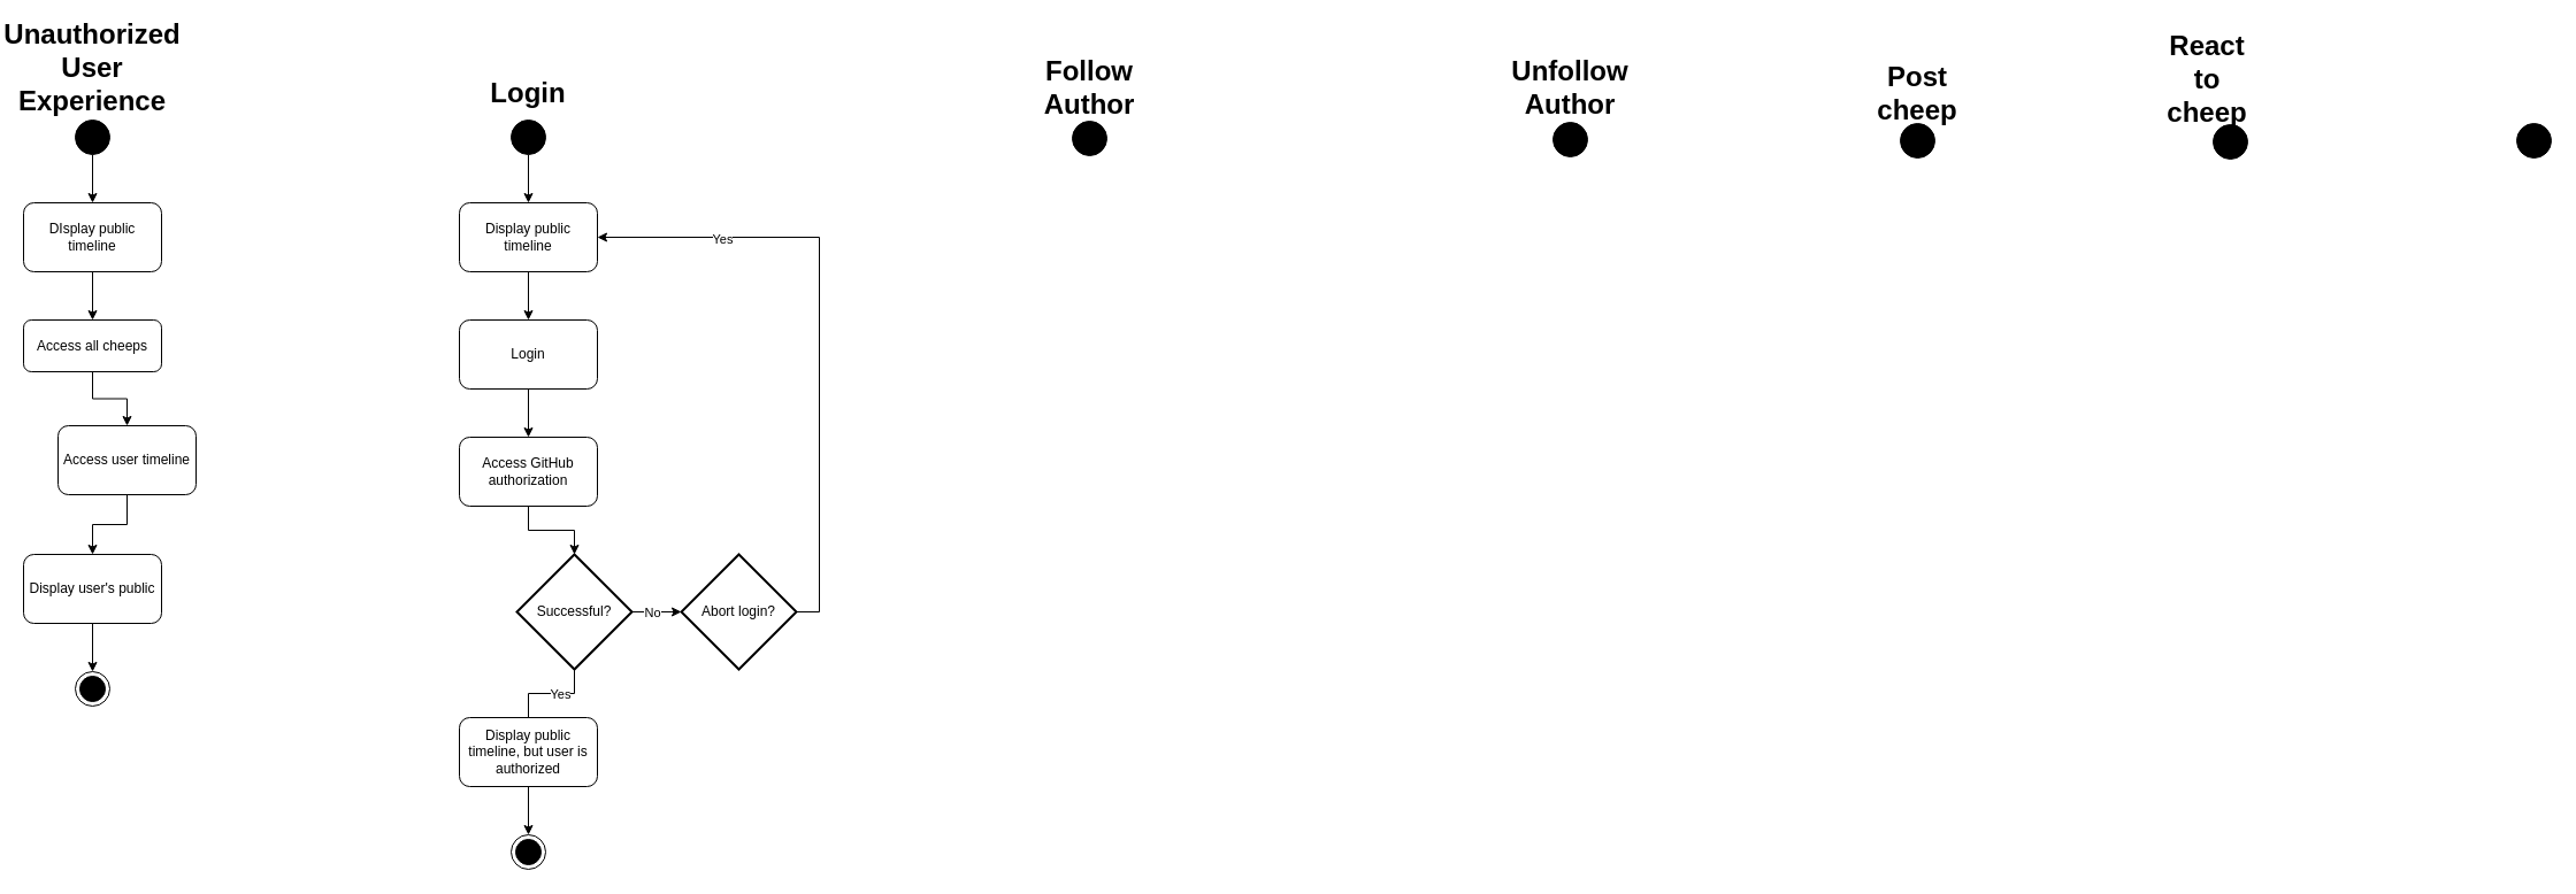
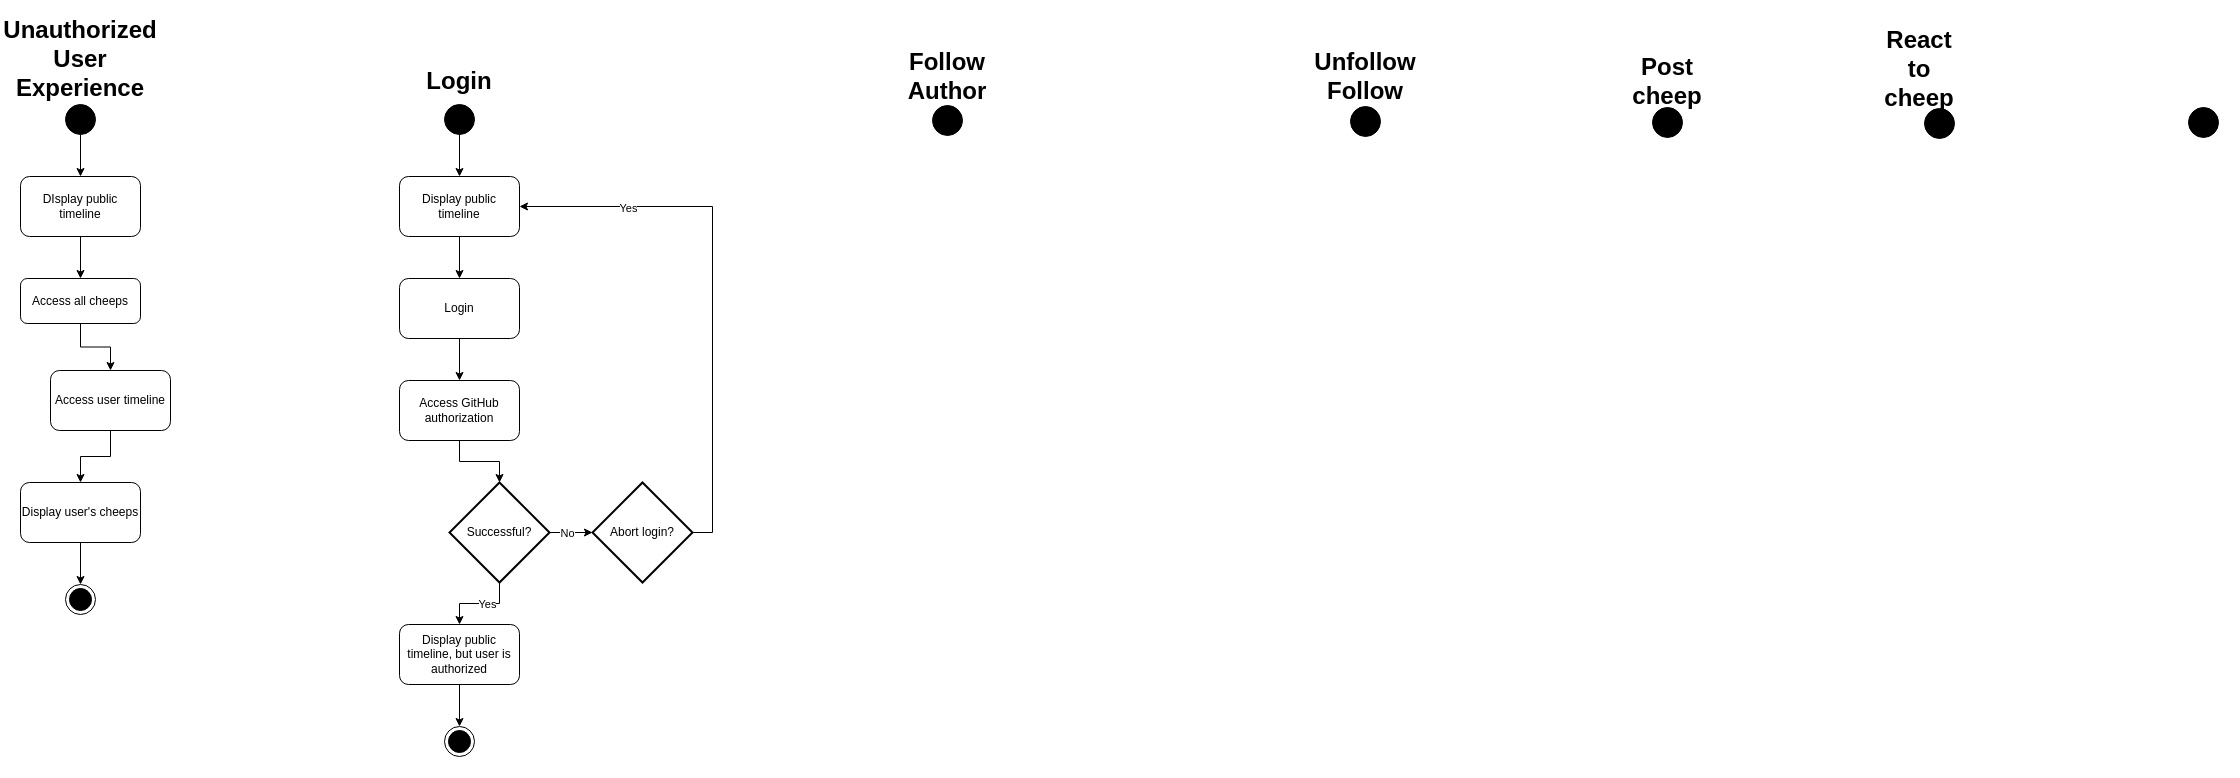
  <mxCell id="0" />
  <mxCell id="1" parent="0" />
  <mxCell id="2" value="" style="ellipse;fillColor=strokeColor;html=1;" vertex="1" parent="1"><mxGeometry x="444" y="80" width="30" height="30" as="geometry" /></mxCell>
  <mxCell id="3" value="" style="edgeStyle=orthogonalEdgeStyle;rounded=0;orthogonalLoop=1;jettySize=auto;html=1;" edge="1" parent="1" source="4" target="8"><mxGeometry relative="1" as="geometry" /></mxCell>
  <mxCell id="4" value="Display public timeline" style="rounded=1;whiteSpace=wrap;html=1;" vertex="1" parent="1"><mxGeometry x="399" y="152" width="120" height="60" as="geometry" /></mxCell>
  <mxCell id="5" value="" style="endArrow=classic;html=1;rounded=0;exitX=0.5;exitY=1;exitDx=0;exitDy=0;entryX=0.5;entryY=0;entryDx=0;entryDy=0;" edge="1" parent="1" source="2" target="4"><mxGeometry width="50" height="50" relative="1" as="geometry"><mxPoint x="226" y="195" as="sourcePoint" /><mxPoint x="276" y="145" as="targetPoint" /></mxGeometry></mxCell>
  <mxCell id="6" value="&lt;h1&gt;Login&lt;/h1&gt;" style="text;html=1;strokeColor=none;fillColor=none;align=center;verticalAlign=middle;whiteSpace=wrap;rounded=0;" vertex="1" parent="1"><mxGeometry x="429" y="42" width="60" height="30" as="geometry" /></mxCell>
  <mxCell id="7" value="" style="edgeStyle=orthogonalEdgeStyle;rounded=0;orthogonalLoop=1;jettySize=auto;html=1;" edge="1" parent="1" source="8" target="20"><mxGeometry relative="1" as="geometry" /></mxCell>
  <mxCell id="8" value="Login" style="rounded=1;whiteSpace=wrap;html=1;" vertex="1" parent="1"><mxGeometry x="399" y="254" width="120" height="60" as="geometry" /></mxCell>
- <mxCell id="9" value="" style="edgeStyle=orthogonalEdgeStyle;rounded=0;orthogonalLoop=1;jettySize=auto;html=1;endArrow=none;" edge="1" parent="1" source="13" target="15"><mxGeometry relative="1" as="geometry" /></mxCell>
+ <mxCell id="9" value="" style="edgeStyle=orthogonalEdgeStyle;rounded=0;orthogonalLoop=1;jettySize=auto;html=1;" edge="1" parent="1" source="13" target="15"><mxGeometry relative="1" as="geometry" /></mxCell>
  <mxCell id="10" value="Yes" style="edgeLabel;html=1;align=center;verticalAlign=middle;resizable=0;points=[];" vertex="1" connectable="0" parent="9"><mxGeometry x="-0.162" relative="1" as="geometry"><mxPoint as="offset" /></mxGeometry></mxCell>
  <mxCell id="11" value="" style="edgeStyle=orthogonalEdgeStyle;rounded=0;orthogonalLoop=1;jettySize=auto;html=1;" edge="1" parent="1" source="13" target="18"><mxGeometry relative="1" as="geometry" /></mxCell>
  <mxCell id="12" value="No" style="edgeLabel;html=1;align=center;verticalAlign=middle;resizable=0;points=[];" vertex="1" connectable="0" parent="11"><mxGeometry x="-0.21" relative="1" as="geometry"><mxPoint as="offset" /></mxGeometry></mxCell>
  <mxCell id="13" value="Successful?" style="strokeWidth=2;html=1;shape=mxgraph.flowchart.decision;whiteSpace=wrap;" vertex="1" parent="1"><mxGeometry x="449" y="458" width="100" height="100" as="geometry" /></mxCell>
  <mxCell id="14" value="" style="edgeStyle=orthogonalEdgeStyle;rounded=0;orthogonalLoop=1;jettySize=auto;html=1;" edge="1" parent="1" source="15" target="21"><mxGeometry relative="1" as="geometry" /></mxCell>
  <mxCell id="15" value="Display public timeline, but user is authorized" style="rounded=1;whiteSpace=wrap;html=1;" vertex="1" parent="1"><mxGeometry x="399" y="600" width="120" height="60" as="geometry" /></mxCell>
  <mxCell id="16" style="edgeStyle=orthogonalEdgeStyle;rounded=0;orthogonalLoop=1;jettySize=auto;html=1;exitX=1;exitY=0.5;exitDx=0;exitDy=0;exitPerimeter=0;entryX=1;entryY=0.5;entryDx=0;entryDy=0;" edge="1" parent="1" source="18" target="4"><mxGeometry relative="1" as="geometry" /></mxCell>
  <mxCell id="17" value="Yes" style="edgeLabel;html=1;align=center;verticalAlign=middle;resizable=0;points=[];" vertex="1" connectable="0" parent="16"><mxGeometry x="0.598" y="1" relative="1" as="geometry"><mxPoint as="offset" /></mxGeometry></mxCell>
  <mxCell id="18" value="Abort login?" style="strokeWidth=2;html=1;shape=mxgraph.flowchart.decision;whiteSpace=wrap;" vertex="1" parent="1"><mxGeometry x="592" y="458" width="100" height="100" as="geometry" /></mxCell>
  <mxCell id="19" value="" style="edgeStyle=orthogonalEdgeStyle;rounded=0;orthogonalLoop=1;jettySize=auto;html=1;" edge="1" parent="1" source="20" target="13"><mxGeometry relative="1" as="geometry" /></mxCell>
  <mxCell id="20" value="Access GitHub authorization" style="rounded=1;whiteSpace=wrap;html=1;" vertex="1" parent="1"><mxGeometry x="399" y="356" width="120" height="60" as="geometry" /></mxCell>
  <mxCell id="21" value="" style="ellipse;html=1;shape=endState;fillColor=strokeColor;" vertex="1" parent="1"><mxGeometry x="444" y="702" width="30" height="30" as="geometry" /></mxCell>
  <mxCell id="22" value="" style="edgeStyle=orthogonalEdgeStyle;rounded=0;orthogonalLoop=1;jettySize=auto;html=1;" edge="1" parent="1" source="23" target="26"><mxGeometry relative="1" as="geometry" /></mxCell>
  <mxCell id="23" value="" style="ellipse;fillColor=strokeColor;html=1;" vertex="1" parent="1"><mxGeometry x="65" y="80" width="30" height="30" as="geometry" /></mxCell>
  <mxCell id="24" value="&lt;h1&gt;Unauthorized User Experience&lt;/h1&gt;" style="text;html=1;strokeColor=none;fillColor=none;align=center;verticalAlign=middle;whiteSpace=wrap;rounded=0;" vertex="1" parent="1"><mxGeometry x="50" y="20" width="60" height="30" as="geometry" /></mxCell>
  <mxCell id="25" value="" style="edgeStyle=orthogonalEdgeStyle;rounded=0;orthogonalLoop=1;jettySize=auto;html=1;" edge="1" parent="1" source="26" target="28"><mxGeometry relative="1" as="geometry" /></mxCell>
  <mxCell id="26" value="DIsplay public timeline" style="rounded=1;whiteSpace=wrap;html=1;" vertex="1" parent="1"><mxGeometry x="20" y="152" width="120" height="60" as="geometry" /></mxCell>
  <mxCell id="27" value="" style="edgeStyle=orthogonalEdgeStyle;rounded=0;orthogonalLoop=1;jettySize=auto;html=1;" edge="1" parent="1" source="28" target="30"><mxGeometry relative="1" as="geometry" /></mxCell>
  <mxCell id="28" value="Access all cheeps" style="rounded=1;whiteSpace=wrap;html=1;" vertex="1" parent="1"><mxGeometry x="20" y="254" width="120" height="45" as="geometry" /></mxCell>
  <mxCell id="29" value="" style="edgeStyle=orthogonalEdgeStyle;rounded=0;orthogonalLoop=1;jettySize=auto;html=1;" edge="1" parent="1" source="30" target="32"><mxGeometry relative="1" as="geometry" /></mxCell>
  <mxCell id="30" value="Access user timeline" style="rounded=1;whiteSpace=wrap;html=1;" vertex="1" parent="1"><mxGeometry x="50" y="346" width="120" height="60" as="geometry" /></mxCell>
  <mxCell id="31" value="" style="edgeStyle=orthogonalEdgeStyle;rounded=0;orthogonalLoop=1;jettySize=auto;html=1;" edge="1" parent="1" source="32" target="33"><mxGeometry relative="1" as="geometry" /></mxCell>
- <mxCell id="32" value="Display user's public" style="rounded=1;whiteSpace=wrap;html=1;" vertex="1" parent="1"><mxGeometry x="20" y="458" width="120" height="60" as="geometry" /></mxCell>
+ <mxCell id="32" value="Display user's cheeps" style="rounded=1;whiteSpace=wrap;html=1;" vertex="1" parent="1"><mxGeometry x="20" y="458" width="120" height="60" as="geometry" /></mxCell>
  <mxCell id="33" value="" style="ellipse;html=1;shape=endState;fillColor=strokeColor;" vertex="1" parent="1"><mxGeometry x="65" y="560" width="30" height="30" as="geometry" /></mxCell>
  <mxCell id="34" value="" style="ellipse;fillColor=strokeColor;html=1;" vertex="1" parent="1"><mxGeometry x="932" y="81" width="30" height="30" as="geometry" /></mxCell>
  <mxCell id="35" value="&lt;h1&gt;Follow Author&lt;/h1&gt;" style="text;html=1;strokeColor=none;fillColor=none;align=center;verticalAlign=middle;whiteSpace=wrap;rounded=0;" vertex="1" parent="1"><mxGeometry x="917" y="37" width="60" height="30" as="geometry" /></mxCell>
  <mxCell id="36" value="" style="ellipse;fillColor=strokeColor;html=1;" vertex="1" parent="1"><mxGeometry x="1350" y="82" width="30" height="30" as="geometry" /></mxCell>
- <mxCell id="37" value="&lt;h1&gt;Unfollow Author&lt;/h1&gt;" style="text;html=1;strokeColor=none;fillColor=none;align=center;verticalAlign=middle;whiteSpace=wrap;rounded=0;" vertex="1" parent="1"><mxGeometry x="1335" y="37" width="60" height="30" as="geometry" /></mxCell>
+ <mxCell id="37" value="&lt;h1&gt;Unfollow Follow&lt;/h1&gt;" style="text;html=1;strokeColor=none;fillColor=none;align=center;verticalAlign=middle;whiteSpace=wrap;rounded=0;" vertex="1" parent="1"><mxGeometry x="1335" y="37" width="60" height="30" as="geometry" /></mxCell>
  <mxCell id="38" value="" style="ellipse;fillColor=strokeColor;html=1;" vertex="1" parent="1"><mxGeometry x="1652" y="83" width="30" height="30" as="geometry" /></mxCell>
  <mxCell id="39" value="&lt;h1&gt;Post cheep&lt;/h1&gt;" style="text;html=1;strokeColor=none;fillColor=none;align=center;verticalAlign=middle;whiteSpace=wrap;rounded=0;" vertex="1" parent="1"><mxGeometry x="1637" y="42" width="60" height="30" as="geometry" /></mxCell>
  <mxCell id="40" value="" style="ellipse;fillColor=strokeColor;html=1;" vertex="1" parent="1"><mxGeometry x="1924" y="84" width="30" height="30" as="geometry" /></mxCell>
  <mxCell id="41" value="&lt;h1&gt;React to cheep&lt;/h1&gt;" style="text;html=1;strokeColor=none;fillColor=none;align=center;verticalAlign=middle;whiteSpace=wrap;rounded=0;" vertex="1" parent="1"><mxGeometry x="1889" y="30" width="60" height="30" as="geometry" /></mxCell>
  <mxCell id="42" value="" style="ellipse;fillColor=strokeColor;html=1;" vertex="1" parent="1"><mxGeometry x="2188" y="83" width="30" height="30" as="geometry" /></mxCell>
